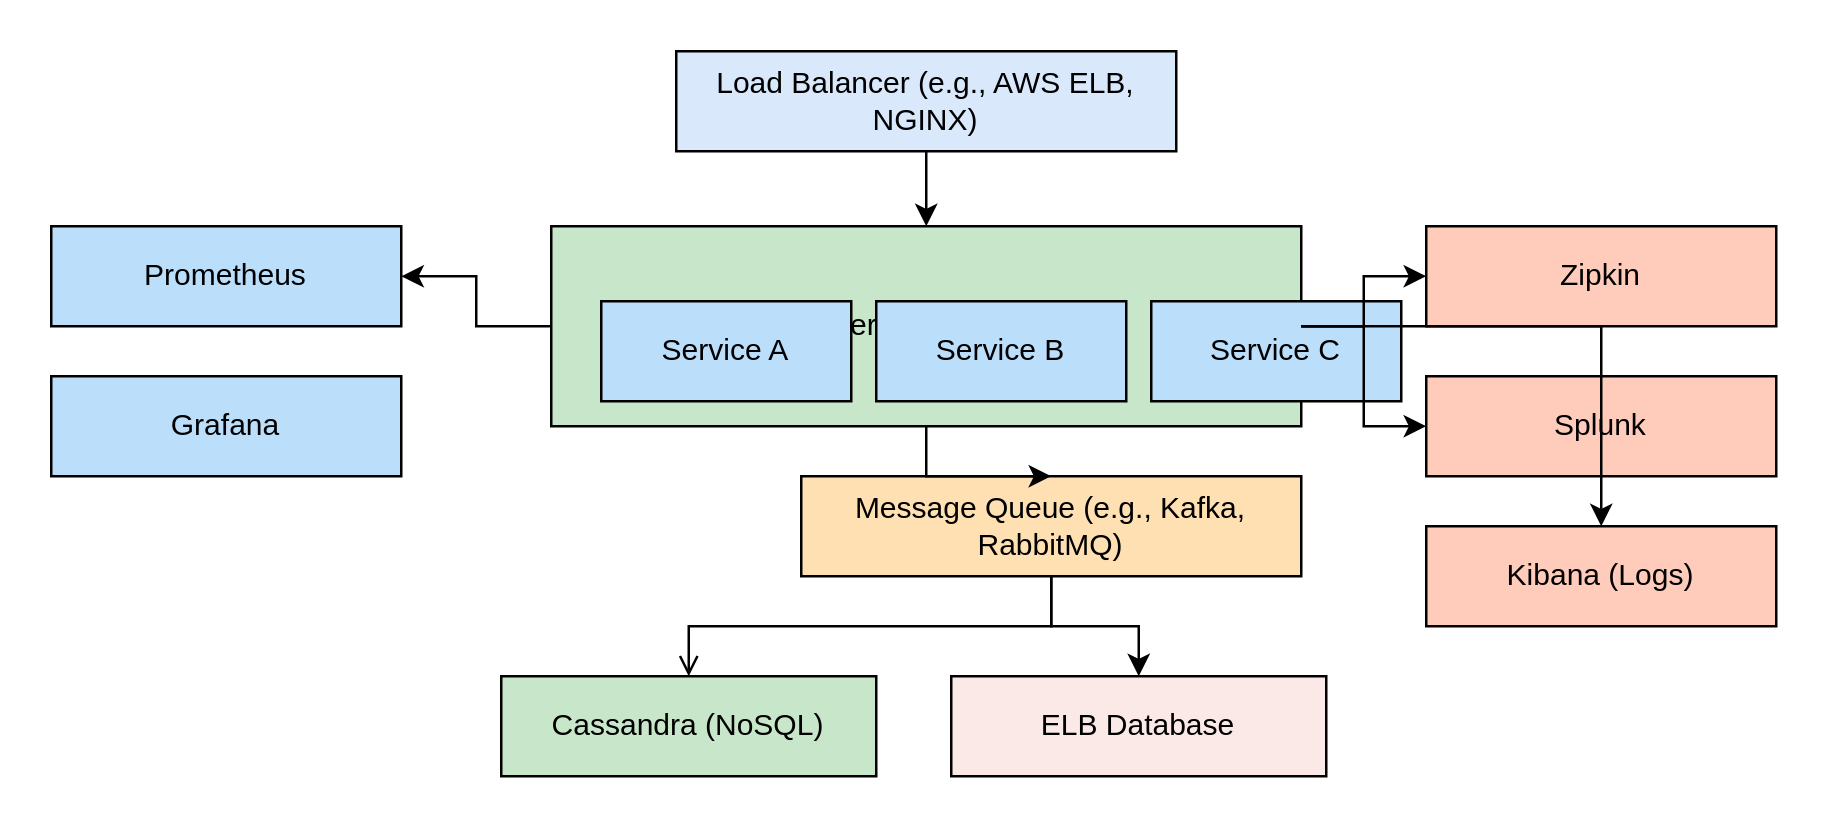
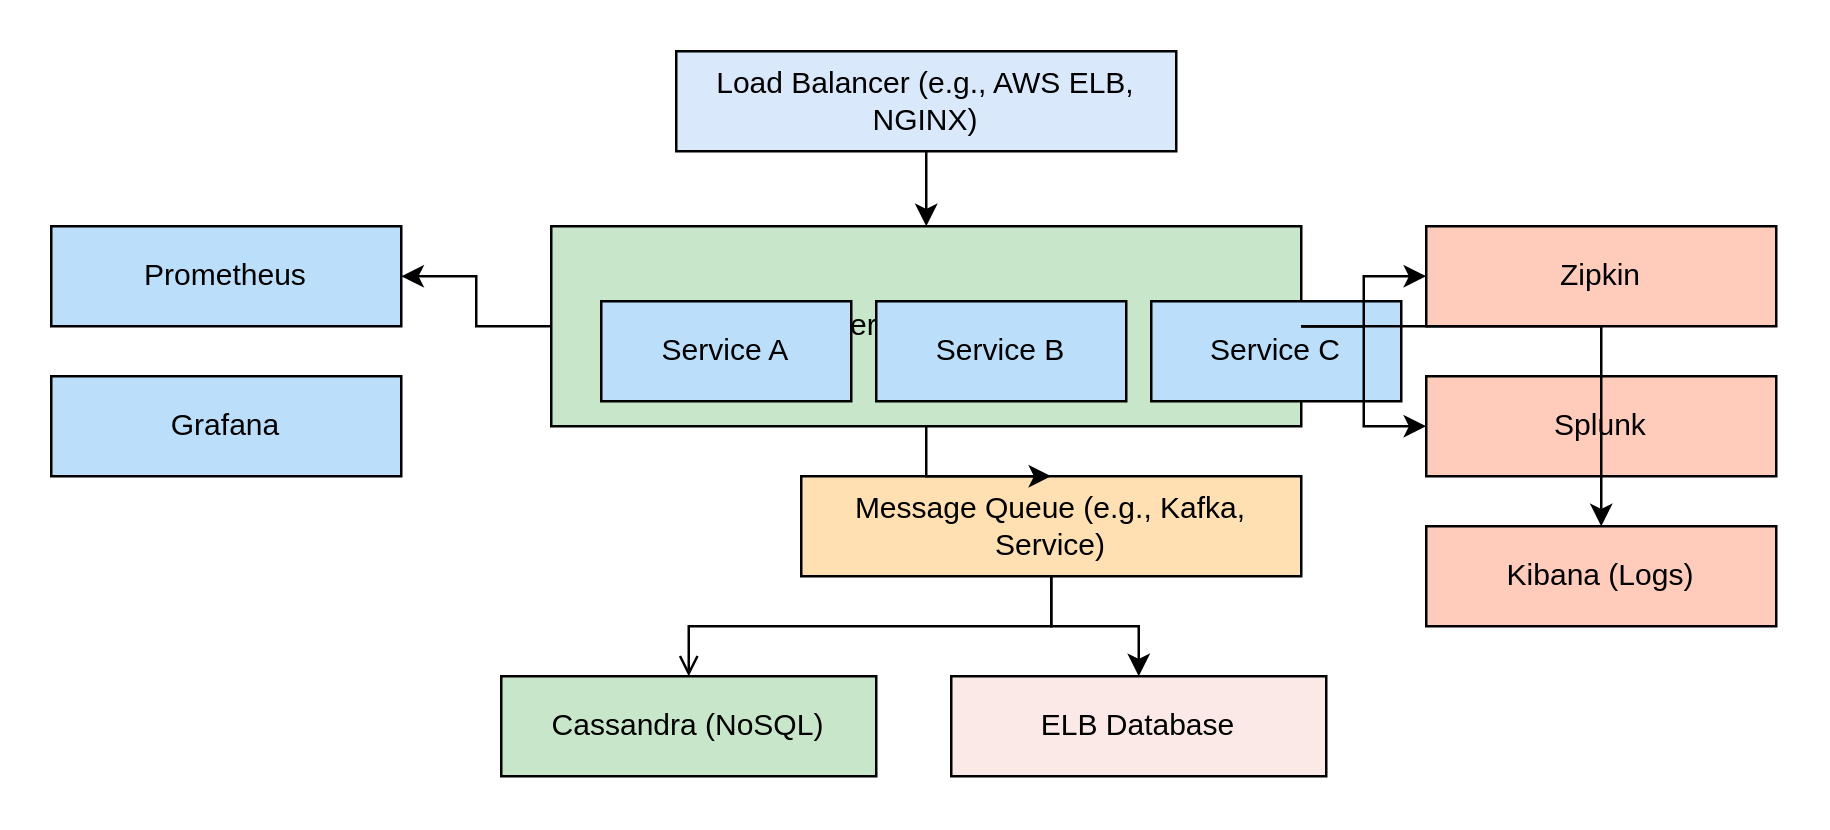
  <mxCell id="0" />
  <mxCell id="1" parent="0" />
  <mxCell id="2" value="Load Balancer (e.g., AWS ELB, NGINX)" style="shape=rectangle;whiteSpace=wrap;html=1;fillColor=#d9e8fb;" vertex="1" parent="1"><mxGeometry x="270" y="20" width="200" height="40" as="geometry" /></mxCell>
  <mxCell id="3" value="Kubernetes Cluster" style="shape=rectangle;whiteSpace=wrap;html=1;fillColor=#c8e6c9;" vertex="1" parent="1"><mxGeometry x="220" y="90" width="300" height="80" as="geometry" /></mxCell>
  <mxCell id="4" value="Service A" style="shape=rectangle;whiteSpace=wrap;html=1;fillColor=#bbdefb;" vertex="1" parent="1"><mxGeometry x="240" y="120" width="100" height="40" as="geometry" /></mxCell>
  <mxCell id="5" value="Service B" style="shape=rectangle;whiteSpace=wrap;html=1;fillColor=#bbdefb;" vertex="1" parent="1"><mxGeometry x="350" y="120" width="100" height="40" as="geometry" /></mxCell>
  <mxCell id="6" value="Service C" style="shape=rectangle;whiteSpace=wrap;html=1;fillColor=#bbdefb;" vertex="1" parent="1"><mxGeometry x="460" y="120" width="100" height="40" as="geometry" /></mxCell>
- <mxCell id="7" value="Message Queue (e.g., Kafka, RabbitMQ)" style="shape=rectangle;whiteSpace=wrap;html=1;fillColor=#ffe0b2;" vertex="1" parent="1"><mxGeometry x="320" y="190" width="200" height="40" as="geometry" /></mxCell>
+ <mxCell id="7" value="Message Queue (e.g., Kafka, Service)" style="shape=rectangle;whiteSpace=wrap;html=1;fillColor=#ffe0b2;" vertex="1" parent="1"><mxGeometry x="320" y="190" width="200" height="40" as="geometry" /></mxCell>
  <mxCell id="8" value="Cassandra (NoSQL)" style="shape=rectangle;whiteSpace=wrap;html=1;fillColor=#c8e6c9;" vertex="1" parent="1"><mxGeometry x="200" y="270" width="150" height="40" as="geometry" /></mxCell>
  <mxCell id="9" value="ELB Database" style="shape=rectangle;whiteSpace=wrap;html=1;fillColor=#fbe9e7;" vertex="1" parent="1"><mxGeometry x="380" y="270" width="150" height="40" as="geometry" /></mxCell>
  <mxCell id="10" value="Prometheus" style="shape=rectangle;whiteSpace=wrap;html=1;fillColor=#bbdefb;" vertex="1" parent="1"><mxGeometry x="20" y="90" width="140" height="40" as="geometry" /></mxCell>
  <mxCell id="11" value="Grafana" style="shape=rectangle;whiteSpace=wrap;html=1;fillColor=#bbdefb;" vertex="1" parent="1"><mxGeometry x="20" y="150" width="140" height="40" as="geometry" /></mxCell>
  <mxCell id="12" value="Zipkin" style="shape=rectangle;whiteSpace=wrap;html=1;fillColor=#ffccbc;" vertex="1" parent="1"><mxGeometry x="570" y="90" width="140" height="40" as="geometry" /></mxCell>
  <mxCell id="13" value="Splunk" style="shape=rectangle;whiteSpace=wrap;html=1;fillColor=#ffccbc;" vertex="1" parent="1"><mxGeometry x="570" y="150" width="140" height="40" as="geometry" /></mxCell>
  <mxCell id="14" value="Kibana (Logs)" style="shape=rectangle;whiteSpace=wrap;html=1;fillColor=#ffccbc;" vertex="1" parent="1"><mxGeometry x="570" y="210" width="140" height="40" as="geometry" /></mxCell>
  <mxCell id="15" style="edgeStyle=orthogonalEdgeStyle;rounded=0;orthogonalLoop=1;jettySize=auto;" edge="1" parent="1" source="2" target="3"><mxGeometry relative="1" as="geometry" /></mxCell>
  <mxCell id="16" style="edgeStyle=orthogonalEdgeStyle;rounded=0;orthogonalLoop=1;jettySize=auto;" edge="1" parent="1" source="3" target="7"><mxGeometry relative="1" as="geometry" /></mxCell>
  <mxCell id="17" style="edgeStyle=orthogonalEdgeStyle;rounded=0;orthogonalLoop=1;jettySize=auto;endArrow=open;" edge="1" parent="1" source="7" target="8"><mxGeometry relative="1" as="geometry" /></mxCell>
  <mxCell id="18" style="edgeStyle=orthogonalEdgeStyle;rounded=0;orthogonalLoop=1;jettySize=auto;" edge="1" parent="1" source="7" target="9"><mxGeometry relative="1" as="geometry" /></mxCell>
  <mxCell id="19" style="edgeStyle=orthogonalEdgeStyle;rounded=0;orthogonalLoop=1;jettySize=auto;" edge="1" parent="1" source="3" target="10"><mxGeometry relative="1" as="geometry" /></mxCell>
  <mxCell id="20" style="edgeStyle=orthogonalEdgeStyle;rounded=0;orthogonalLoop=1;jettySize=auto;" edge="1" parent="1" source="3" target="12"><mxGeometry relative="1" as="geometry" /></mxCell>
  <mxCell id="21" style="edgeStyle=orthogonalEdgeStyle;rounded=0;orthogonalLoop=1;jettySize=auto;" edge="1" parent="1" source="3" target="13"><mxGeometry relative="1" as="geometry" /></mxCell>
  <mxCell id="22" style="edgeStyle=orthogonalEdgeStyle;rounded=0;orthogonalLoop=1;jettySize=auto;" edge="1" parent="1" source="3" target="14"><mxGeometry relative="1" as="geometry" /></mxCell>
